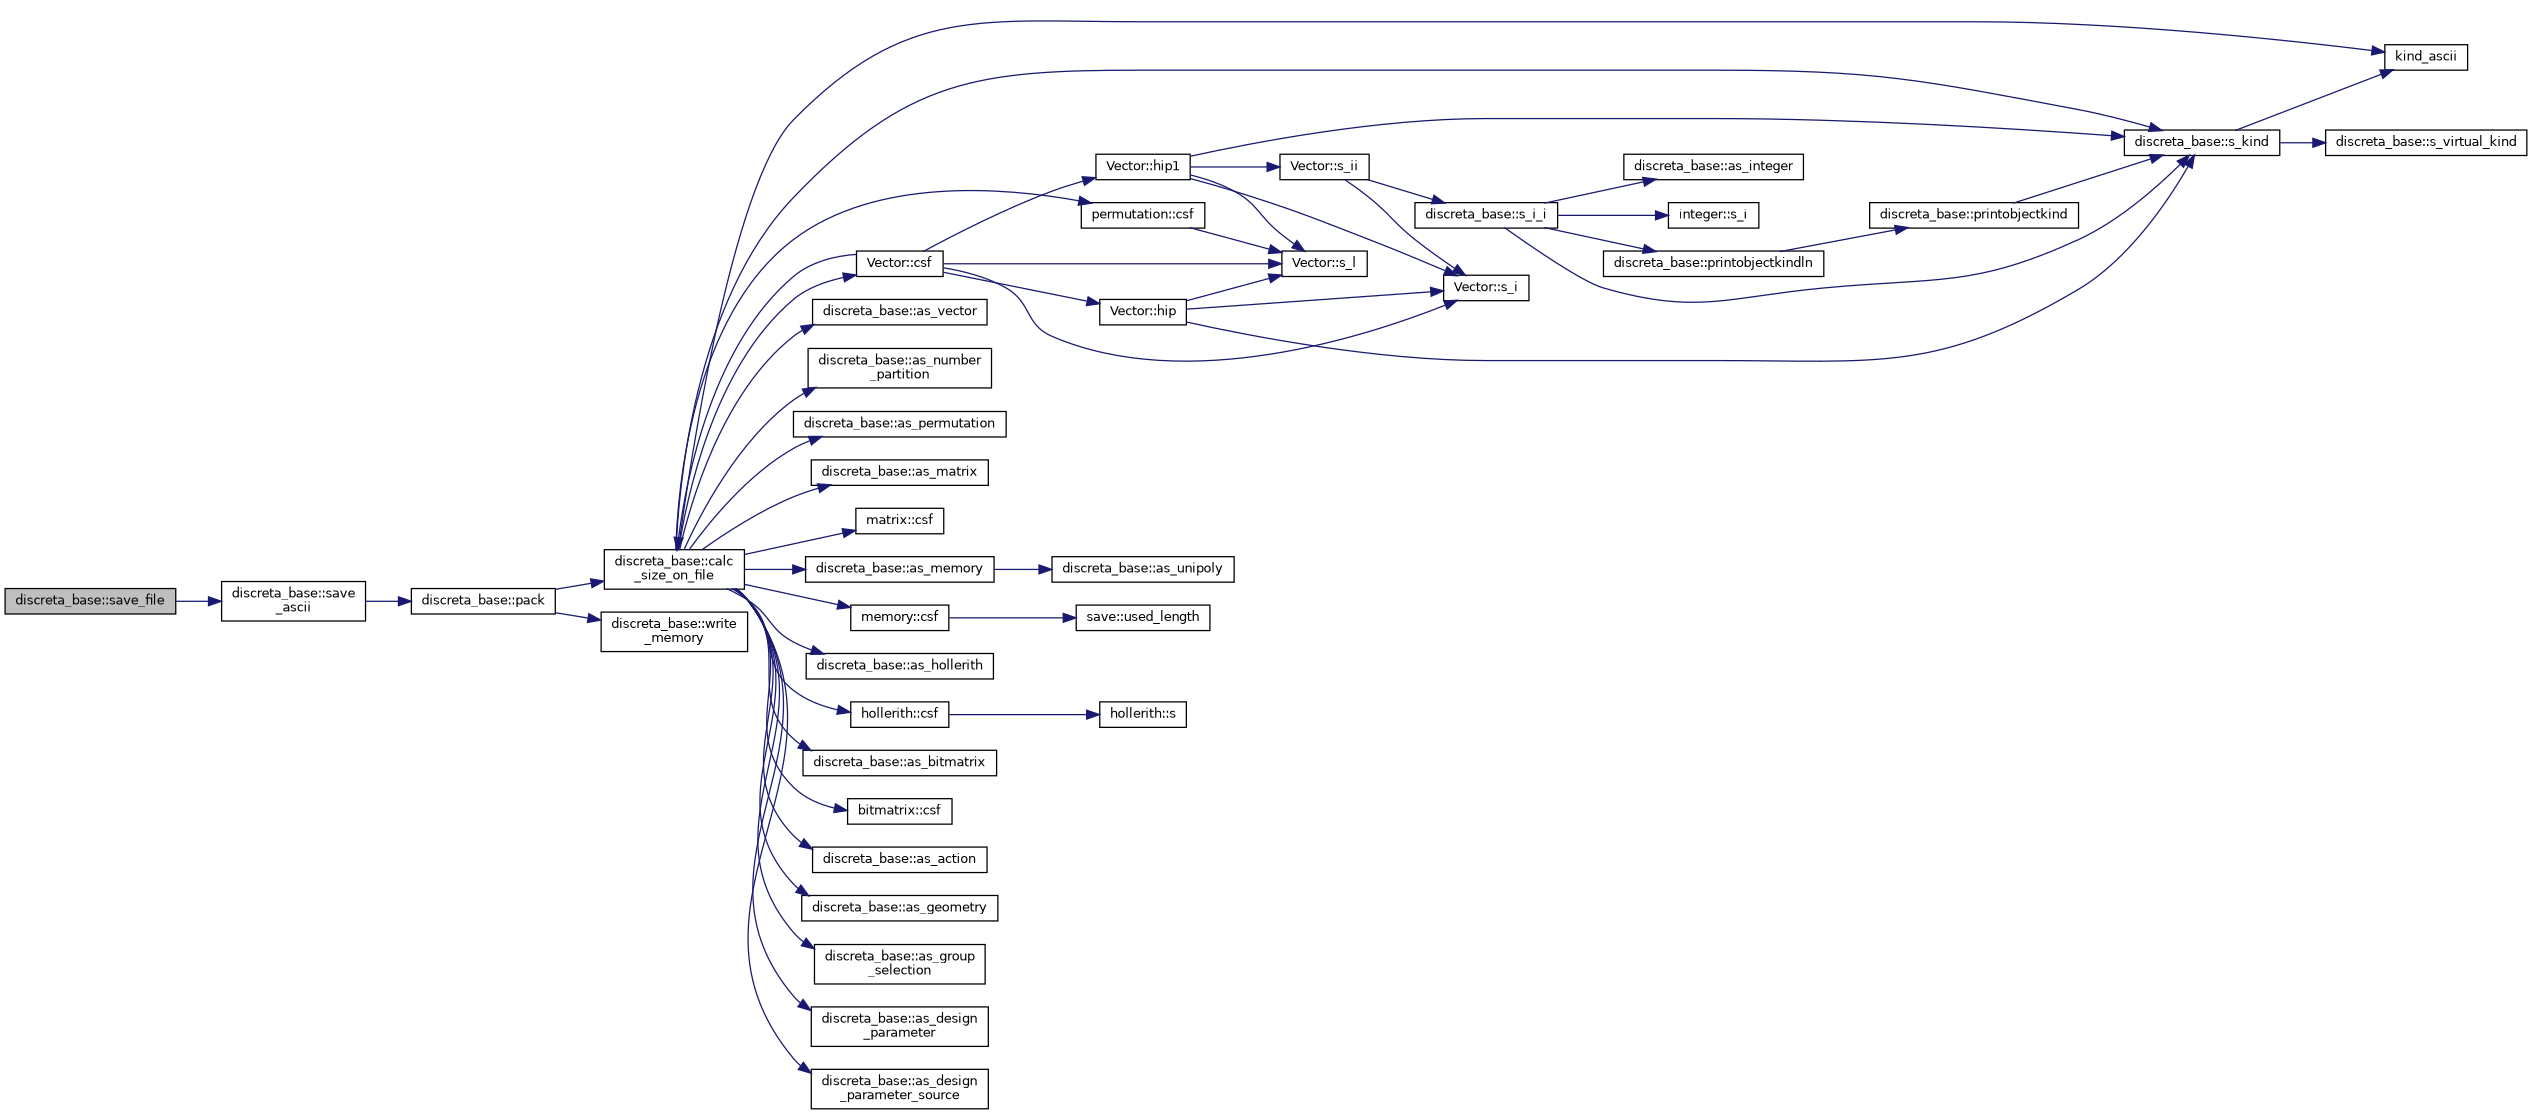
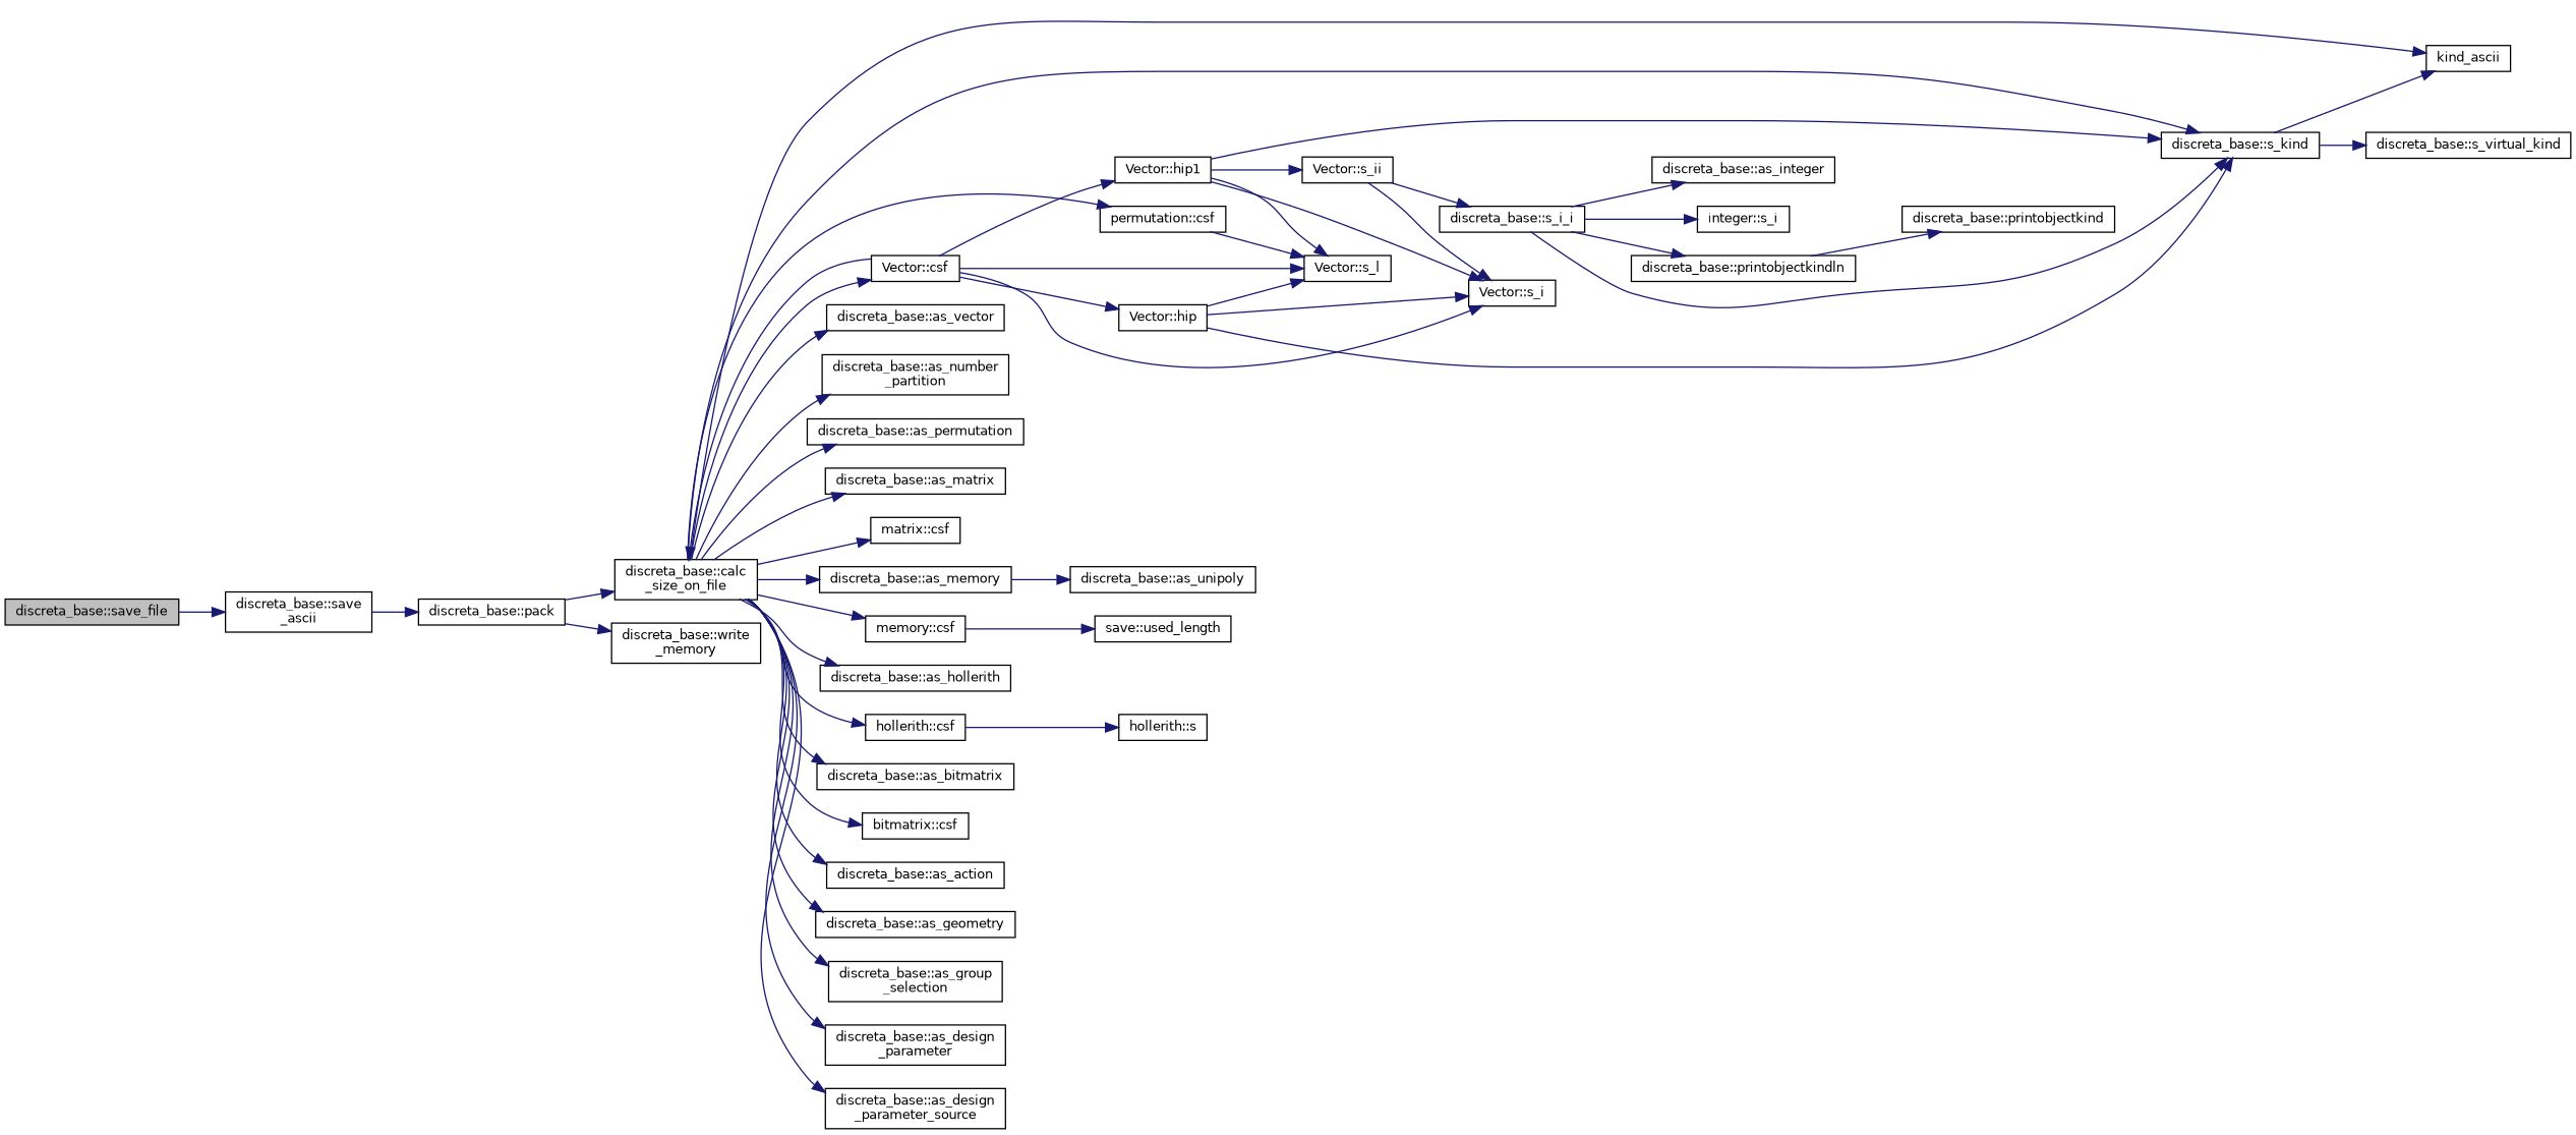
  digraph {
    rankdir=LR
    node [color=black fillcolor=white fontname=Helvetica fontsize=10 shape=record style=filled]
    edge [color=midnightblue fontname=Helvetica fontsize=10 labelfontname=Helvetica labelfontsize=10 style=solid]
    n1 [fillcolor=grey75 fontcolor=black height=0.2 label="discreta_base::save_file" width=0.4]
    n2 [height=0.2 label="discreta_base::save\l_ascii" width=0.4]
    n3 [height=0.2 label="discreta_base::pack" width=0.4]
    n4 [height=0.2 label="discreta_base::calc\l_size_on_file" width=0.4]
    n5 [height=0.2 label="discreta_base::write\l_memory" width=0.4]
    n6 [height=0.2 label="discreta_base::s_kind" width=0.4]
    n7 [height=0.2 label=kind_ascii width=0.4]
    n8 [height=0.2 label="discreta_base::as_vector" width=0.4]
    n9 [height=0.2 label="Vector::csf" width=0.4]
    n10 [height=0.2 label="discreta_base::as_number\l_partition" width=0.4]
    n11 [height=0.2 label="discreta_base::as_permutation" width=0.4]
    n12 [height=0.2 label="permutation::csf" width=0.4]
    n13 [height=0.2 label="discreta_base::as_matrix" width=0.4]
    n14 [height=0.2 label="matrix::csf" width=0.4]
    n15 [height=0.2 label="discreta_base::as_memory" width=0.4]
    n16 [height=0.2 label="memory::csf" width=0.4]
    n17 [height=0.2 label="discreta_base::as_hollerith" width=0.4]
    n18 [height=0.2 label="hollerith::csf" width=0.4]
    n19 [height=0.2 label="discreta_base::as_bitmatrix" width=0.4]
    n20 [height=0.2 label="bitmatrix::csf" width=0.4]
    n21 [height=0.2 label="discreta_base::as_action" width=0.4]
    n22 [height=0.2 label="discreta_base::as_geometry" width=0.4]
    n23 [height=0.2 label="discreta_base::as_group\l_selection" width=0.4]
    n24 [height=0.2 label="discreta_base::as_design\l_parameter" width=0.4]
    n25 [height=0.2 label="discreta_base::as_design\l_parameter_source" width=0.4]
    n26 [height=0.2 label="discreta_base::s_virtual_kind" width=0.4]
    n27 [height=0.2 label="Vector::s_l" width=0.4]
    n28 [height=0.2 label="Vector::hip" width=0.4]
    n29 [height=0.2 label="Vector::s_i" width=0.4]
    n30 [height=0.2 label="Vector::hip1" width=0.4]
    n31 [height=0.2 label="discreta_base::as_unipoly" width=0.4]
    n32 [height=0.2 label="save::used_length" width=0.4]
    n33 [height=0.2 label="hollerith::s" width=0.4]
    n34 [height=0.2 label="Vector::s_ii" width=0.4]
    n35 [height=0.2 label="discreta_base::s_i_i" width=0.4]
    n36 [height=0.2 label="discreta_base::printobjectkindln" width=0.4]
    n37 [height=0.2 label="discreta_base::as_integer" width=0.4]
    n38 [height=0.2 label="integer::s_i" width=0.4]
    n39 [height=0.2 label="discreta_base::printobjectkind" width=0.4]
    n1 -> n2
    n2 -> n3
    n3 -> n4
    n3 -> n5
    n4 -> n6
    n4 -> n7
    n4 -> n8
    n4 -> n9
    n4 -> n10
    n4 -> n11
    n4 -> n12
    n4 -> n13
    n4 -> n14
    n4 -> n15
    n4 -> n16
    n4 -> n17
    n4 -> n18
    n4 -> n19
    n4 -> n20
    n4 -> n21
    n4 -> n22
    n4 -> n23
    n4 -> n24
    n4 -> n25
    n6 -> n7
    n6 -> n26
    n9 -> n4
    n9 -> n27
    n9 -> n28
    n9 -> n29
    n9 -> n30
    n12 -> n27
    n15 -> n31
    n16 -> n32
    n18 -> n33
    n28 -> n6
    n28 -> n27
    n28 -> n29
    n30 -> n6
    n30 -> n27
    n30 -> n29
    n30 -> n34
    n34 -> n29
    n34 -> n35
    n35 -> n6
    n35 -> n36
    n35 -> n37
    n35 -> n38
    n36 -> n39
-   n39 -> n6
  }
